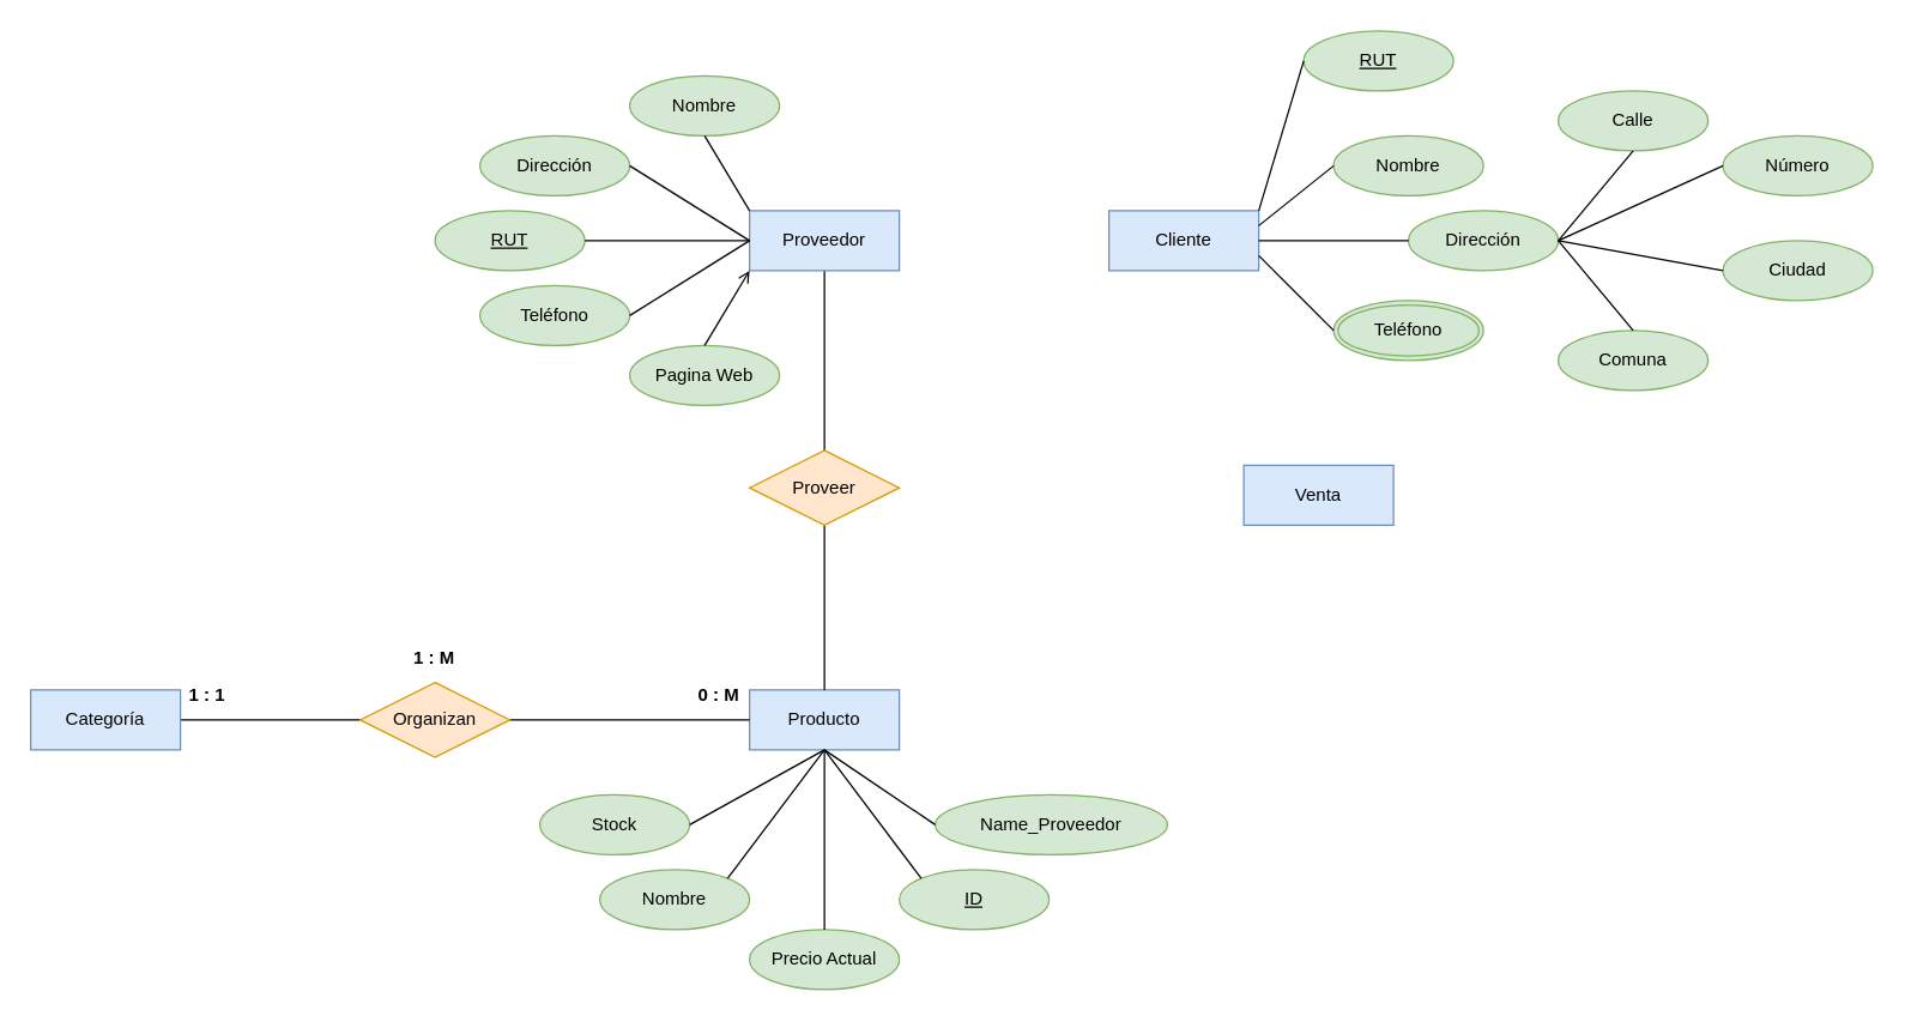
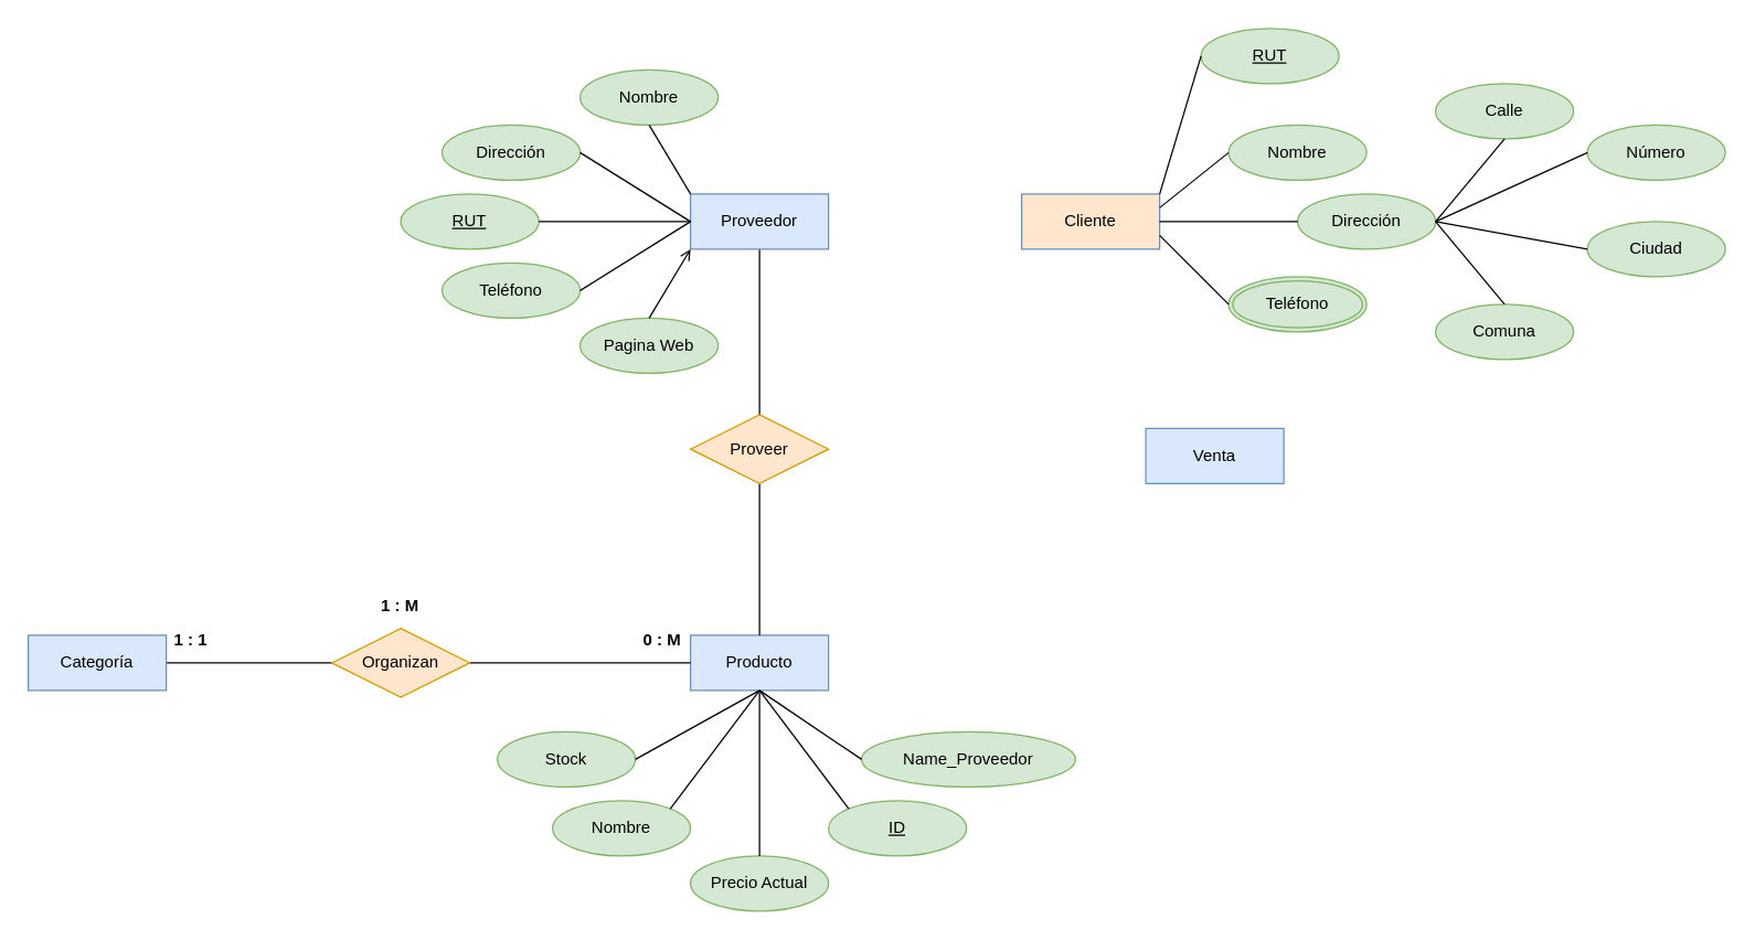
  <mxCell id="0" />
  <mxCell id="1" parent="0" />
  <mxCell id="2" style="edgeStyle=orthogonalEdgeStyle;rounded=0;orthogonalLoop=1;jettySize=auto;html=1;entryX=0.5;entryY=0;entryDx=0;entryDy=0;endArrow=none;endFill=0;" edge="1" parent="1" source="3" target="23"><mxGeometry relative="1" as="geometry" /></mxCell>
  <mxCell id="3" value="Proveedor" style="whiteSpace=wrap;html=1;align=center;fillColor=#dae8fc;strokeColor=#6c8ebf;" vertex="1" parent="1"><mxGeometry x="500" y="140" width="100" height="40" as="geometry" /></mxCell>
- <mxCell id="4" value="Cliente" style="whiteSpace=wrap;html=1;align=center;fillColor=#dae8fc;strokeColor=#6c8ebf;" vertex="1" parent="1"><mxGeometry x="740" y="140" width="100" height="40" as="geometry" /></mxCell>
+ <mxCell id="4" value="Cliente" style="whiteSpace=wrap;html=1;align=center;fillColor=#ffe6cc;strokeColor=#6c8ebf;" vertex="1" parent="1"><mxGeometry x="740" y="140" width="100" height="40" as="geometry" /></mxCell>
  <mxCell id="5" value="Producto" style="whiteSpace=wrap;html=1;align=center;fillColor=#dae8fc;strokeColor=#6c8ebf;" vertex="1" parent="1"><mxGeometry x="500" y="460" width="100" height="40" as="geometry" /></mxCell>
  <mxCell id="6" style="edgeStyle=orthogonalEdgeStyle;rounded=0;orthogonalLoop=1;jettySize=auto;html=1;entryX=0;entryY=0.5;entryDx=0;entryDy=0;endArrow=none;endFill=0;" edge="1" parent="1" source="7" target="48"><mxGeometry relative="1" as="geometry" /></mxCell>
  <mxCell id="7" value="Categoría" style="whiteSpace=wrap;html=1;align=center;fillColor=#dae8fc;strokeColor=#6c8ebf;" vertex="1" parent="1"><mxGeometry x="20" y="460" width="100" height="40" as="geometry" /></mxCell>
  <mxCell id="8" value="Venta" style="whiteSpace=wrap;html=1;align=center;fillColor=#dae8fc;strokeColor=#6c8ebf;" vertex="1" parent="1"><mxGeometry x="830" y="310" width="100" height="40" as="geometry" /></mxCell>
  <mxCell id="9" value="Dirección" style="ellipse;whiteSpace=wrap;html=1;align=center;fillColor=#d5e8d4;strokeColor=#82b366;" vertex="1" parent="1"><mxGeometry x="320" y="90" width="100" height="40" as="geometry" /></mxCell>
  <mxCell id="10" value="Nombre" style="ellipse;whiteSpace=wrap;html=1;align=center;fillColor=#d5e8d4;strokeColor=#82b366;" vertex="1" parent="1"><mxGeometry x="420" y="50" width="100" height="40" as="geometry" /></mxCell>
  <mxCell id="11" value="RUT" style="ellipse;whiteSpace=wrap;html=1;align=center;fontStyle=4;fillColor=#d5e8d4;strokeColor=#82b366;" vertex="1" parent="1"><mxGeometry x="290" y="140" width="100" height="40" as="geometry" /></mxCell>
  <mxCell id="12" value="Teléfono" style="ellipse;whiteSpace=wrap;html=1;align=center;fillColor=#d5e8d4;strokeColor=#82b366;" vertex="1" parent="1"><mxGeometry x="320" y="190" width="100" height="40" as="geometry" /></mxCell>
  <mxCell id="13" value="Pagina Web" style="ellipse;whiteSpace=wrap;html=1;align=center;fillColor=#d5e8d4;strokeColor=#82b366;" vertex="1" parent="1"><mxGeometry x="420" y="230" width="100" height="40" as="geometry" /></mxCell>
  <mxCell id="14" value="Calle" style="ellipse;whiteSpace=wrap;html=1;align=center;fillColor=#d5e8d4;strokeColor=#82b366;" vertex="1" parent="1"><mxGeometry x="1040" y="60" width="100" height="40" as="geometry" /></mxCell>
  <mxCell id="15" value="Nombre" style="ellipse;whiteSpace=wrap;html=1;align=center;fillColor=#d5e8d4;strokeColor=#82b366;" vertex="1" parent="1"><mxGeometry x="890" y="90" width="100" height="40" as="geometry" /></mxCell>
  <mxCell id="16" value="RUT" style="ellipse;whiteSpace=wrap;html=1;align=center;fontStyle=4;fillColor=#d5e8d4;strokeColor=#82b366;" vertex="1" parent="1"><mxGeometry x="870" y="20" width="100" height="40" as="geometry" /></mxCell>
  <mxCell id="17" value="Teléfono" style="ellipse;shape=doubleEllipse;margin=3;whiteSpace=wrap;html=1;align=center;fillColor=#d5e8d4;strokeColor=#82b366;" vertex="1" parent="1"><mxGeometry x="890" y="200" width="100" height="40" as="geometry" /></mxCell>
  <mxCell id="18" value="Dirección" style="ellipse;whiteSpace=wrap;html=1;align=center;fillColor=#d5e8d4;strokeColor=#82b366;" vertex="1" parent="1"><mxGeometry x="940" y="140" width="100" height="40" as="geometry" /></mxCell>
  <mxCell id="19" value="Número" style="ellipse;whiteSpace=wrap;html=1;align=center;fillColor=#d5e8d4;strokeColor=#82b366;" vertex="1" parent="1"><mxGeometry x="1150" y="90" width="100" height="40" as="geometry" /></mxCell>
  <mxCell id="20" value="Ciudad" style="ellipse;whiteSpace=wrap;html=1;align=center;fillColor=#d5e8d4;strokeColor=#82b366;" vertex="1" parent="1"><mxGeometry x="1150" y="160" width="100" height="40" as="geometry" /></mxCell>
  <mxCell id="21" value="Comuna" style="ellipse;whiteSpace=wrap;html=1;align=center;fillColor=#d5e8d4;strokeColor=#82b366;" vertex="1" parent="1"><mxGeometry x="1040" y="220" width="100" height="40" as="geometry" /></mxCell>
  <mxCell id="22" style="edgeStyle=orthogonalEdgeStyle;rounded=0;orthogonalLoop=1;jettySize=auto;html=1;entryX=0.5;entryY=0;entryDx=0;entryDy=0;endArrow=none;endFill=0;" edge="1" parent="1" source="23" target="5"><mxGeometry relative="1" as="geometry" /></mxCell>
  <mxCell id="23" value="Proveer" style="shape=rhombus;perimeter=rhombusPerimeter;whiteSpace=wrap;html=1;align=center;fillColor=#ffe6cc;strokeColor=#d79b00;" vertex="1" parent="1"><mxGeometry x="500" y="300" width="100" height="50" as="geometry" /></mxCell>
  <mxCell id="24" value="ID" style="ellipse;whiteSpace=wrap;html=1;align=center;fontStyle=4;fillColor=#d5e8d4;strokeColor=#82b366;" vertex="1" parent="1"><mxGeometry x="600" y="580" width="100" height="40" as="geometry" /></mxCell>
  <mxCell id="25" value="Nombre" style="ellipse;whiteSpace=wrap;html=1;align=center;fillColor=#d5e8d4;strokeColor=#82b366;" vertex="1" parent="1"><mxGeometry x="400" y="580" width="100" height="40" as="geometry" /></mxCell>
  <mxCell id="26" value="Precio Actual" style="ellipse;whiteSpace=wrap;html=1;align=center;fillColor=#d5e8d4;strokeColor=#82b366;" vertex="1" parent="1"><mxGeometry x="500" y="620" width="100" height="40" as="geometry" /></mxCell>
  <mxCell id="27" value="Stock" style="ellipse;whiteSpace=wrap;html=1;align=center;fillColor=#d5e8d4;strokeColor=#82b366;" vertex="1" parent="1"><mxGeometry x="360" y="530" width="100" height="40" as="geometry" /></mxCell>
  <mxCell id="28" value="Name_Proveedor" style="ellipse;whiteSpace=wrap;html=1;align=center;fillColor=#d5e8d4;strokeColor=#82b366;" vertex="1" parent="1"><mxGeometry x="624" y="530" width="155" height="40" as="geometry" /></mxCell>
  <mxCell id="29" value="" style="endArrow=none;html=1;rounded=0;entryX=0;entryY=0;entryDx=0;entryDy=0;exitX=0.5;exitY=1;exitDx=0;exitDy=0;" edge="1" parent="1" source="10" target="3"><mxGeometry relative="1" as="geometry"><mxPoint x="450" y="190" as="sourcePoint" /><mxPoint x="610" y="190" as="targetPoint" /></mxGeometry></mxCell>
  <mxCell id="30" value="" style="endArrow=none;html=1;rounded=0;entryX=0;entryY=0.5;entryDx=0;entryDy=0;exitX=1;exitY=0.5;exitDx=0;exitDy=0;" edge="1" parent="1" source="9" target="3"><mxGeometry relative="1" as="geometry"><mxPoint x="450" y="80" as="sourcePoint" /><mxPoint x="510" y="150" as="targetPoint" /></mxGeometry></mxCell>
  <mxCell id="31" value="" style="endArrow=none;html=1;rounded=0;entryX=0;entryY=0.5;entryDx=0;entryDy=0;exitX=1;exitY=0.5;exitDx=0;exitDy=0;" edge="1" parent="1" source="11" target="3"><mxGeometry relative="1" as="geometry"><mxPoint x="410" y="150" as="sourcePoint" /><mxPoint x="490" y="190" as="targetPoint" /></mxGeometry></mxCell>
  <mxCell id="32" value="" style="endArrow=none;html=1;rounded=0;entryX=0;entryY=0.5;entryDx=0;entryDy=0;exitX=1;exitY=0.5;exitDx=0;exitDy=0;" edge="1" parent="1" source="12" target="3"><mxGeometry relative="1" as="geometry"><mxPoint x="400" y="170" as="sourcePoint" /><mxPoint x="510" y="170" as="targetPoint" /></mxGeometry></mxCell>
  <mxCell id="33" value="" style="endArrow=open;html=1;rounded=0;entryX=0;entryY=1;entryDx=0;entryDy=0;exitX=0.5;exitY=0;exitDx=0;exitDy=0;" edge="1" parent="1" source="13" target="3"><mxGeometry relative="1" as="geometry"><mxPoint x="430" y="220" as="sourcePoint" /><mxPoint x="510" y="170" as="targetPoint" /></mxGeometry></mxCell>
  <mxCell id="34" value="" style="endArrow=none;html=1;rounded=0;entryX=0.5;entryY=1;entryDx=0;entryDy=0;exitX=1;exitY=0.5;exitDx=0;exitDy=0;" edge="1" parent="1" source="27" target="5"><mxGeometry relative="1" as="geometry"><mxPoint x="480" y="520" as="sourcePoint" /><mxPoint x="640" y="520" as="targetPoint" /></mxGeometry></mxCell>
  <mxCell id="35" value="" style="endArrow=none;html=1;rounded=0;exitX=1;exitY=0;exitDx=0;exitDy=0;" edge="1" parent="1" source="25"><mxGeometry relative="1" as="geometry"><mxPoint x="480" y="530" as="sourcePoint" /><mxPoint x="550" y="500" as="targetPoint" /></mxGeometry></mxCell>
  <mxCell id="36" value="" style="endArrow=none;html=1;rounded=0;exitX=0;exitY=0.5;exitDx=0;exitDy=0;" edge="1" parent="1" source="28"><mxGeometry relative="1" as="geometry"><mxPoint x="505" y="576" as="sourcePoint" /><mxPoint x="550" y="500" as="targetPoint" /></mxGeometry></mxCell>
  <mxCell id="37" value="" style="endArrow=none;html=1;rounded=0;exitX=0;exitY=0;exitDx=0;exitDy=0;entryX=0.5;entryY=1;entryDx=0;entryDy=0;" edge="1" parent="1" source="24" target="5"><mxGeometry relative="1" as="geometry"><mxPoint x="640" y="530" as="sourcePoint" /><mxPoint x="560" y="510" as="targetPoint" /></mxGeometry></mxCell>
  <mxCell id="38" value="" style="endArrow=none;html=1;rounded=0;exitX=0.5;exitY=0;exitDx=0;exitDy=0;" edge="1" parent="1" source="26" target="5"><mxGeometry relative="1" as="geometry"><mxPoint x="600" y="590" as="sourcePoint" /><mxPoint x="550" y="510" as="targetPoint" /></mxGeometry></mxCell>
  <mxCell id="39" value="" style="endArrow=none;html=1;rounded=0;exitX=1;exitY=0;exitDx=0;exitDy=0;entryX=0;entryY=0.5;entryDx=0;entryDy=0;" edge="1" parent="1" source="4" target="16"><mxGeometry relative="1" as="geometry"><mxPoint x="890" y="160" as="sourcePoint" /><mxPoint x="1050" y="160" as="targetPoint" /></mxGeometry></mxCell>
  <mxCell id="40" value="" style="endArrow=none;html=1;rounded=0;entryX=0;entryY=0.5;entryDx=0;entryDy=0;exitX=1;exitY=0.25;exitDx=0;exitDy=0;" edge="1" parent="1" source="4" target="15"><mxGeometry relative="1" as="geometry"><mxPoint x="840" y="160" as="sourcePoint" /><mxPoint x="880" y="70" as="targetPoint" /></mxGeometry></mxCell>
  <mxCell id="41" value="" style="endArrow=none;html=1;rounded=0;exitX=1;exitY=0.5;exitDx=0;exitDy=0;entryX=0;entryY=0.5;entryDx=0;entryDy=0;" edge="1" parent="1" source="4" target="18"><mxGeometry relative="1" as="geometry"><mxPoint x="850" y="170" as="sourcePoint" /><mxPoint x="930" y="90" as="targetPoint" /></mxGeometry></mxCell>
  <mxCell id="42" value="" style="endArrow=none;html=1;rounded=0;exitX=1;exitY=0.75;exitDx=0;exitDy=0;entryX=0;entryY=0.5;entryDx=0;entryDy=0;" edge="1" parent="1" source="4" target="17"><mxGeometry relative="1" as="geometry"><mxPoint x="850" y="170" as="sourcePoint" /><mxPoint x="950" y="170" as="targetPoint" /></mxGeometry></mxCell>
  <mxCell id="43" value="" style="endArrow=none;html=1;rounded=0;entryX=0.5;entryY=1;entryDx=0;entryDy=0;exitX=1;exitY=0.5;exitDx=0;exitDy=0;" edge="1" parent="1" source="18" target="14"><mxGeometry relative="1" as="geometry"><mxPoint x="1050" y="160" as="sourcePoint" /><mxPoint x="1130" y="90" as="targetPoint" /></mxGeometry></mxCell>
  <mxCell id="44" value="" style="endArrow=none;html=1;rounded=0;entryX=0;entryY=0.5;entryDx=0;entryDy=0;" edge="1" parent="1" target="19"><mxGeometry relative="1" as="geometry"><mxPoint x="1040" y="160" as="sourcePoint" /><mxPoint x="1100" y="110" as="targetPoint" /></mxGeometry></mxCell>
  <mxCell id="45" value="" style="endArrow=none;html=1;rounded=0;entryX=0;entryY=0.5;entryDx=0;entryDy=0;exitX=1;exitY=0.5;exitDx=0;exitDy=0;" edge="1" parent="1" source="18" target="20"><mxGeometry relative="1" as="geometry"><mxPoint x="1050" y="170" as="sourcePoint" /><mxPoint x="1160" y="120" as="targetPoint" /></mxGeometry></mxCell>
  <mxCell id="46" value="" style="endArrow=none;html=1;rounded=0;entryX=0.5;entryY=0;entryDx=0;entryDy=0;" edge="1" parent="1" target="21"><mxGeometry relative="1" as="geometry"><mxPoint x="1040" y="160" as="sourcePoint" /><mxPoint x="1160" y="190" as="targetPoint" /></mxGeometry></mxCell>
  <mxCell id="47" style="edgeStyle=orthogonalEdgeStyle;rounded=0;orthogonalLoop=1;jettySize=auto;html=1;entryX=0;entryY=0.5;entryDx=0;entryDy=0;endArrow=none;endFill=0;" edge="1" parent="1" source="48" target="5"><mxGeometry relative="1" as="geometry" /></mxCell>
  <mxCell id="48" value="Organizan" style="shape=rhombus;perimeter=rhombusPerimeter;whiteSpace=wrap;html=1;align=center;fillColor=#ffe6cc;strokeColor=#d79b00;" vertex="1" parent="1"><mxGeometry x="240" y="455" width="100" height="50" as="geometry" /></mxCell>
  <mxCell id="49" value="1 : M" style="text;strokeColor=none;fillColor=none;spacingLeft=4;spacingRight=4;overflow=hidden;rotatable=0;points=[[0,0.5],[1,0.5]];portConstraint=eastwest;fontSize=12;whiteSpace=wrap;html=1;fontStyle=1" vertex="1" parent="1"><mxGeometry x="270" y="425" width="40" height="30" as="geometry" /></mxCell>
  <mxCell id="50" value="0 : M" style="text;strokeColor=none;fillColor=none;spacingLeft=4;spacingRight=4;overflow=hidden;rotatable=0;points=[[0,0.5],[1,0.5]];portConstraint=eastwest;fontSize=12;whiteSpace=wrap;html=1;fontStyle=1" vertex="1" parent="1"><mxGeometry x="460" y="450" width="40" height="30" as="geometry" /></mxCell>
  <mxCell id="51" value="1 : 1" style="text;strokeColor=none;fillColor=none;spacingLeft=4;spacingRight=4;overflow=hidden;rotatable=0;points=[[0,0.5],[1,0.5]];portConstraint=eastwest;fontSize=12;whiteSpace=wrap;html=1;fontStyle=1" vertex="1" parent="1"><mxGeometry x="120" y="450" width="40" height="30" as="geometry" /></mxCell>
